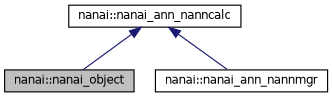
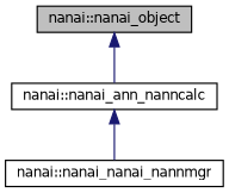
  digraph {
    node [color=black fillcolor=white fontname=Helvetica fontsize=10 shape=record style=filled]
    edge [color=midnightblue dir=back fontname=Helvetica fontsize=10 labelfontname=Helvetica labelfontsize=10 style=solid]
    n1 [fillcolor=grey75 fontcolor=black height=0.2 label="nanai::nanai_object" width=0.4]
    n2 [height=0.2 label="nanai::nanai_ann_nanncalc" width=0.4]
-   n3 [height=0.2 label="nanai::nanai_ann_nannmgr" width=0.4]
-   n2 -> n1
+   n3 [height=0.2 label="nanai::nanai_nanai_nannmgr" width=0.4]
+   n1 -> n2
    n2 -> n3
  }
